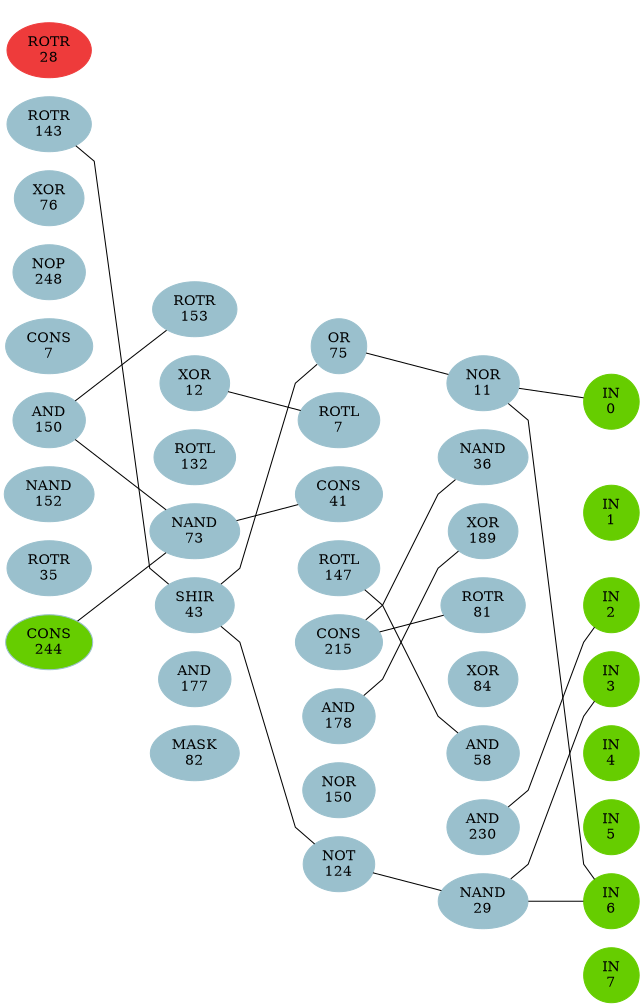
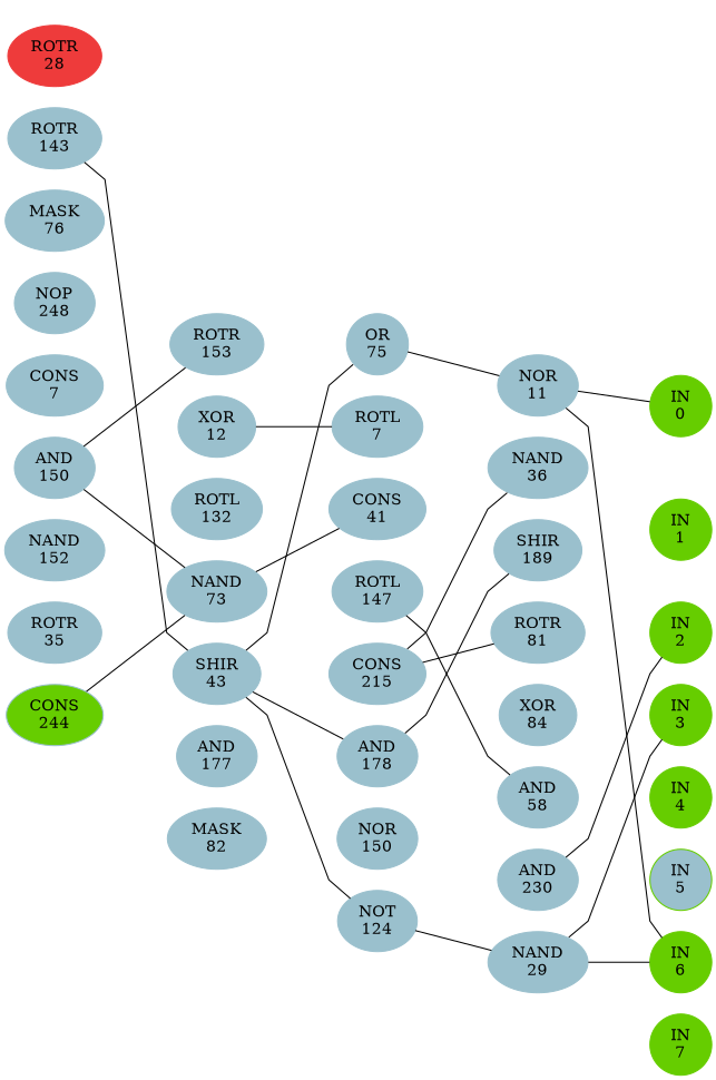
  graph {
    ordering=out
    rankdir=LR
    ranksep=0.75
    splines=polyline
    node [color=lightblue3 style=filled]
    edge [style=invis]
    n1 [color=chartreuse3 label="IN\n0"]
    n2 [color=chartreuse3 label="IN\n1"]
    n3 [color=chartreuse3 label="IN\n2"]
    n4 [color=chartreuse3 label="IN\n3"]
    n5 [color=chartreuse3 label="IN\n4"]
-   n6 [color=chartreuse3 label="IN\n5"]
+   n6 [color=chartreuse3 label="IN\n5" fillcolor=lightblue3]
    n7 [color=chartreuse3 label="IN\n6"]
    n8 [color=chartreuse3 label="IN\n7"]
    n9 [label="NOR\n11"]
    n10 [label="NAND\n36"]
-   n11 [label="XOR\n189"]
+   n11 [label="SHIR\n189"]
    n12 [label="ROTR\n81"]
    n13 [label="XOR\n84"]
    n14 [label="AND\n58"]
    n15 [label="AND\n230"]
    n16 [label="NAND\n29"]
    n17 [label="OR\n75"]
    n18 [label="ROTL\n7"]
    n19 [label="CONS\n41"]
    n20 [label="ROTL\n147"]
    n21 [label="CONS\n215"]
    n22 [label="AND\n178"]
    n23 [label="NOR\n150"]
    n24 [label="NOT\n124"]
    n25 [label="ROTR\n153"]
    n26 [label="XOR\n12"]
    n27 [label="ROTL\n132"]
    n28 [label="NAND\n73"]
    n29 [label="SHIR\n43"]
    n30 [label="AND\n177"]
    n31 [label="MASK\n82"]
    n32 [label="ROTR\n143"]
-   n33 [label="XOR\n76"]
+   n33 [label="MASK\n76"]
    n34 [label="NOP\n248"]
    n35 [label="CONS\n7"]
    n36 [label="AND\n150"]
    n37 [label="NAND\n152"]
    n38 [label="ROTR\n35"]
    n39 [fillcolor=chartreuse3 label="CONS\n244"]
    n40 [color=brown2 label="ROTR\n28"]
    subgraph sub_1 {
      rank=same
      n1
      n2
      n3
      n4
      n5
      n6
      n7
      n8
    }
    subgraph sub_2 {
      rank=same
      n9
      n10
      n11
      n12
      n13
      n14
      n15
      n16
    }
    subgraph sub_3 {
      rank=same
      n17
      n18
      n19
      n20
      n21
      n22
      n23
      n24
    }
    subgraph sub_4 {
      rank=same
      n25
      n26
      n27
      n28
      n29
      n30
      n31
    }
    subgraph sub_5 {
      rank=same
      n32
      n33
      n34
      n35
      n36
      n37
      n38
      n39
    }
    subgraph sub_6 {
      rank=same
      n40
    }
    n1 -- n2
    n2 -- n3
    n3 -- n4
    n4 -- n5
    n5 -- n6
    n6 -- n7
    n7 -- n8
    n9 -- n1 [style=solid]
    n9 -- n7 [style=solid]
    n9 -- n10
    n10 -- n11
    n11 -- n12
    n12 -- n13
    n13 -- n14
    n14 -- n15
    n15 -- n3 [style=solid]
    n15 -- n16
    n16 -- n4 [style=solid]
    n16 -- n7 [style=solid]
    n17 -- n9 [style=solid]
    n17 -- n18
    n18 -- n19
    n19 -- n20
    n20 -- n14 [style=solid]
    n20 -- n21
    n21 -- n10 [style=solid]
    n21 -- n12 [style=solid]
    n21 -- n22
    n22 -- n11 [style=solid]
    n22 -- n23
    n23 -- n24
    n24 -- n16 [style=solid]
    n25 -- n26
    n26 -- n18 [style=solid]
    n27 -- n28
    n28 -- n19 [style=solid]
    n28 -- n29
    n29 -- n17 [style=solid]
+   n29 -- n22 [style=solid]
    n29 -- n24 [style=solid]
    n29 -- n30
    n30 -- n31
    n32 -- n29 [style=solid]
    n32 -- n33
    n33 -- n34
    n34 -- n35
    n35 -- n36
    n36 -- n25 [style=solid]
    n36 -- n28 [style=solid]
    n36 -- n37
    n37 -- n38
    n38 -- n39
    n39 -- n28 [style=solid]
    n40 -- n40
  }
